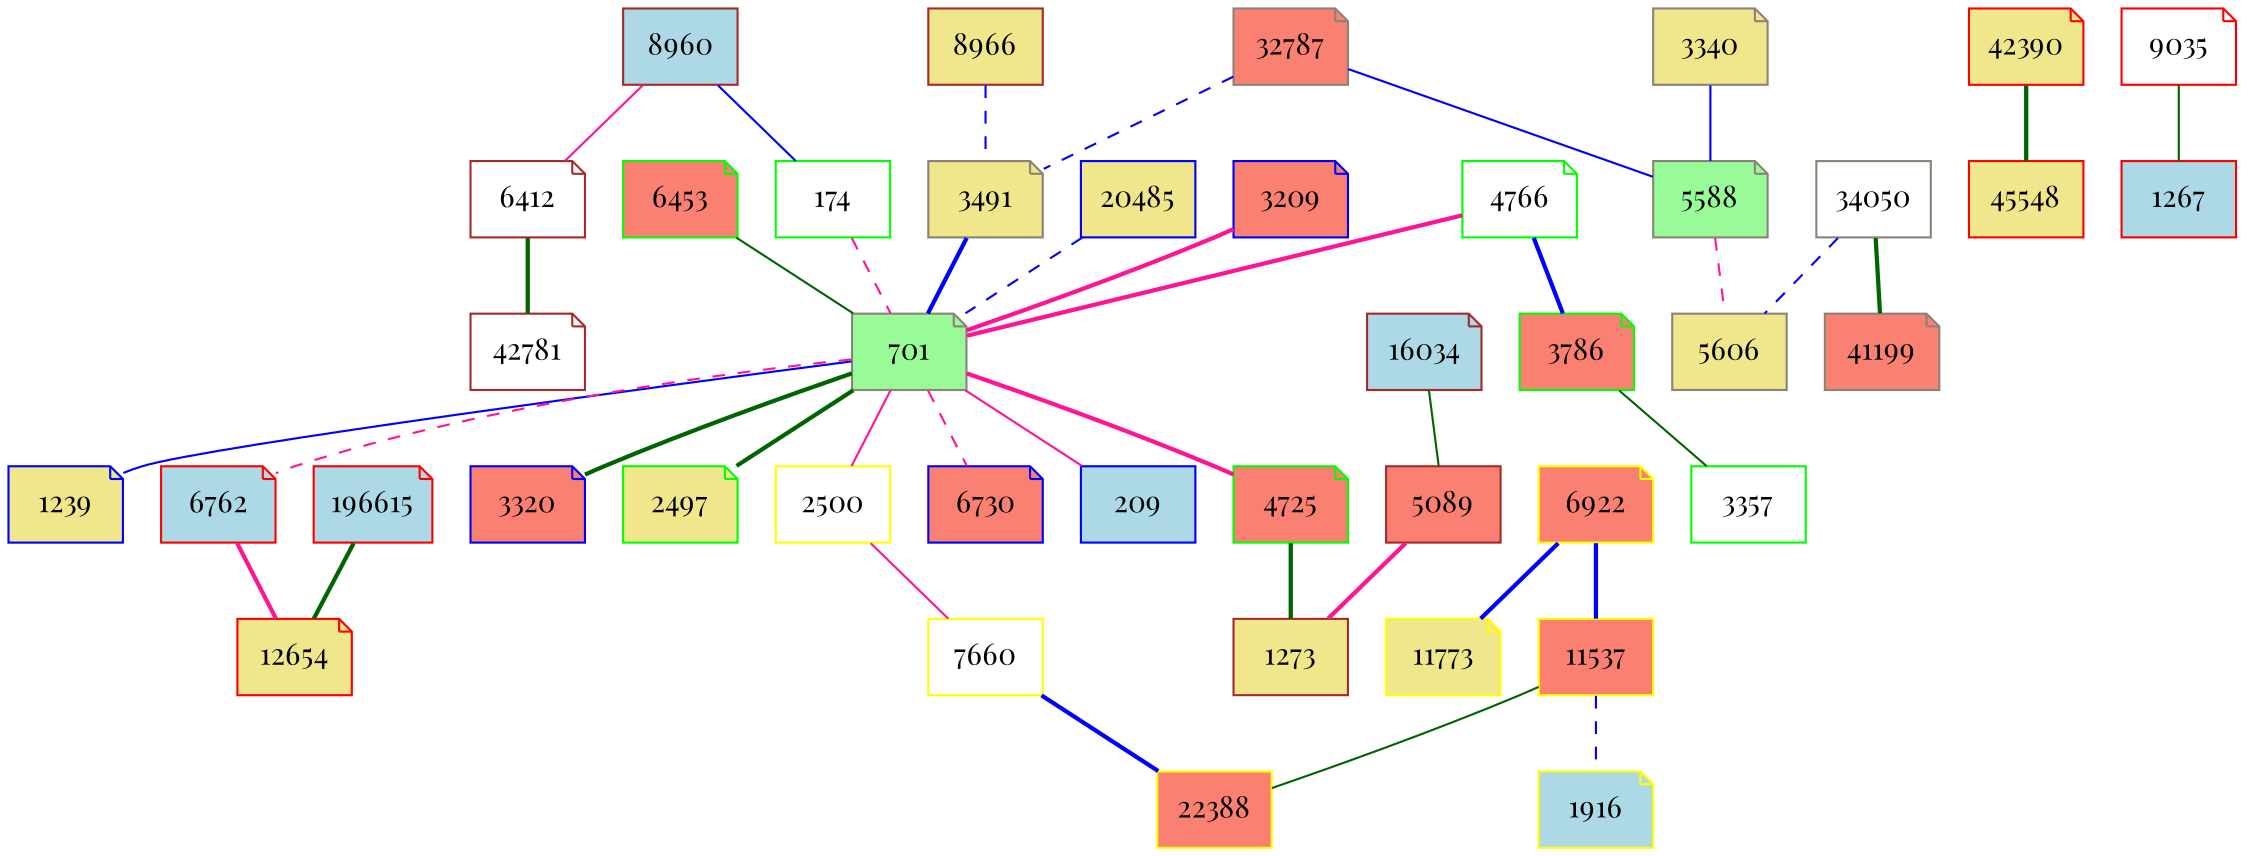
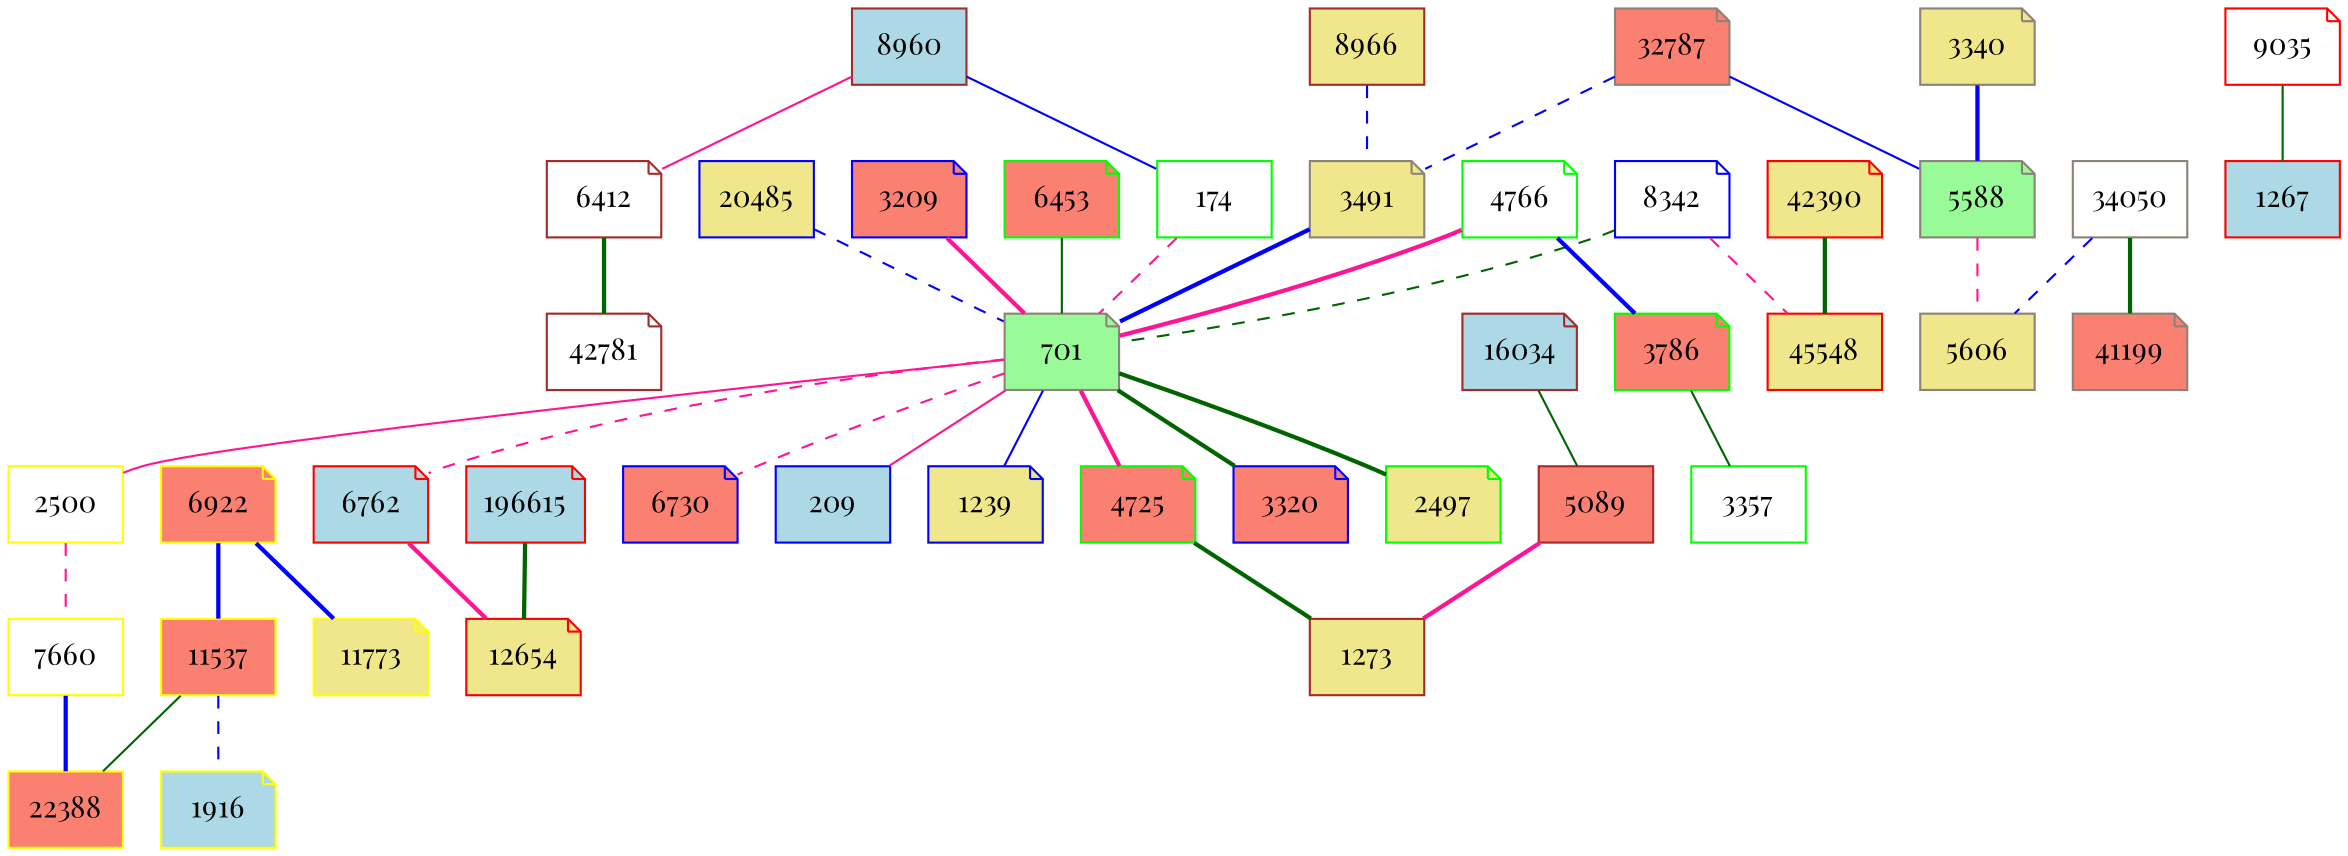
  strict graph {
    fontname="Playfair Display"
    node [color=antiquewhite4 fillcolor=khaki fontname="Playfair Display" shape=note style=filled]
    edge [color=deeppink fontname="Playfair Display" style=bold]
    8960 [color=brown fillcolor=lightblue shape=box]
    6412 [color=brown fillcolor=white]
    174 [color=green fillcolor=white shape=box]
    8966 [color=brown shape=box]
    3491
    42781 [color=brown fillcolor=white]
    34050 [fillcolor=white shape=box]
    5606 [shape=box]
    41199 [fillcolor=salmon]
    20485 [color=blue shape=box]
    701 [fillcolor=palegreen]
    2497 [color=green]
    2500 [color=yellow fillcolor=white shape=box]
    6730 [color=blue fillcolor=salmon]
    209 [color=blue fillcolor=lightblue shape=box]
    1239 [color=blue]
    6762 [color=red fillcolor=lightblue]
    4725 [color=green fillcolor=salmon]
    3320 [color=blue fillcolor=salmon]
    196615 [color=red fillcolor=lightblue]
    12654 [color=red]
    3209 [color=blue fillcolor=salmon]
    6922 [color=yellow fillcolor=salmon]
    11537 [color=yellow fillcolor=salmon shape=box]
    11773 [color=yellow]
    22388 [color=yellow fillcolor=salmon shape=box]
    1916 [color=yellow fillcolor=lightblue]
    32787 [fillcolor=salmon]
    5588 [fillcolor=palegreen]
+   8342 [color=blue fillcolor=white]
    n31 [color=red label=45548 shape=box]
    n32 [color=red label=42390]
    4766 [color=green fillcolor=white]
    3786 [color=green fillcolor=salmon]
    3357 [color=green fillcolor=white shape=box]
    16034 [color=brown fillcolor=lightblue]
    5089 [color=brown fillcolor=salmon shape=box]
    1273 [color=brown shape=box]
    6453 [color=green fillcolor=salmon]
    7660 [color=yellow fillcolor=white shape=box]
    3340
    9035 [color=red fillcolor=white]
    1267 [color=red fillcolor=lightblue shape=box]
    8960 -- 6412 [style=solid]
    8960 -- 174 [color=blue style=solid]
    6412 -- 42781 [color=darkgreen]
    174 -- 701 [style=dashed]
    8966 -- 3491 [color=blue style=dashed]
    3491 -- 701 [color=blue]
    34050 -- 5606 [color=blue style=dashed]
    34050 -- 41199 [color=darkgreen]
    20485 -- 701 [color=blue style=dashed]
    701 -- 2497 [color=darkgreen]
    701 -- 2500 [style=solid]
    701 -- 6730 [style=dashed]
    701 -- 209 [style=solid]
    701 -- 1239 [color=blue style=solid]
    701 -- 6762 [style=dashed]
    701 -- 4725
    701 -- 3320 [color=darkgreen]
-   2500 -- 7660 [style=solid]
+   2500 -- 7660 [style=dashed]
    6762 -- 12654
    4725 -- 1273 [color=darkgreen]
    196615 -- 12654 [color=darkgreen]
    3209 -- 701
    6922 -- 11537 [color=blue]
    6922 -- 11773 [color=blue]
    11537 -- 22388 [color=darkgreen style=solid]
    11537 -- 1916 [color=blue style=dashed]
    32787 -- 3491 [color=blue style=dashed]
    32787 -- 5588 [color=blue style=solid]
    5588 -- 5606 [style=dashed]
+   8342 -- 701 [color=darkgreen style=dashed]
+   8342 -- n31 [style=dashed]
    n32 -- n31 [color=darkgreen]
    4766 -- 701
    4766 -- 3786 [color=blue]
    3786 -- 3357 [color=darkgreen style=solid]
    16034 -- 5089 [color=darkgreen style=solid]
    5089 -- 1273
    6453 -- 701 [color=darkgreen style=solid]
    7660 -- 22388 [color=blue]
-   3340 -- 5588 [color=blue style=solid]
+   3340 -- 5588 [color=blue]
    9035 -- 1267 [color=darkgreen style=solid]
  }
